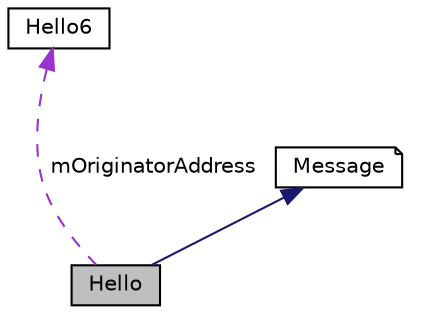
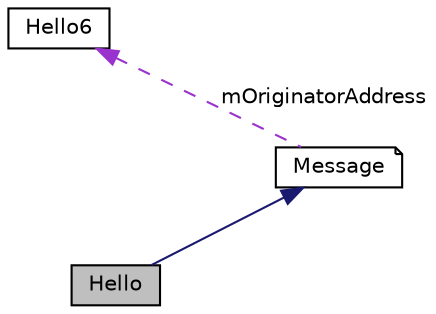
  digraph {
    node [color=black fillcolor=white fontname=Helvetica fontsize=10 shape=box style=filled]
    edge [dir=back fontname=Helvetica fontsize=10 labelfontname=Helvetica labelfontsize=10]
    n1 [fillcolor=grey75 fontcolor=black height=0.2 label=Hello width=0.4]
    n2 [height=0.2 label=Message shape=note width=0.4]
    n3 [height=0.2 label=Hello6 width=0.4]
    n2 -> n1 [color=midnightblue style=solid]
-   n3 -> n1 [color=darkorchid3 label=" mOriginatorAddress" style=dashed]
+   n3 -> n2 [color=darkorchid3 label=" mOriginatorAddress" style=dashed]
  }
